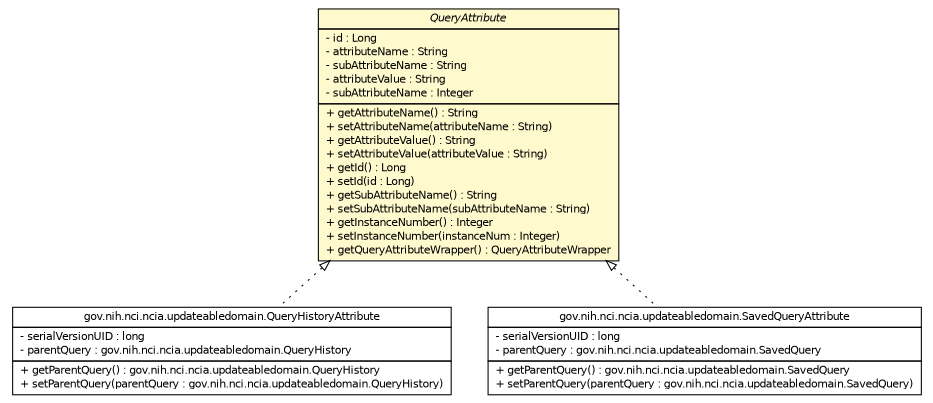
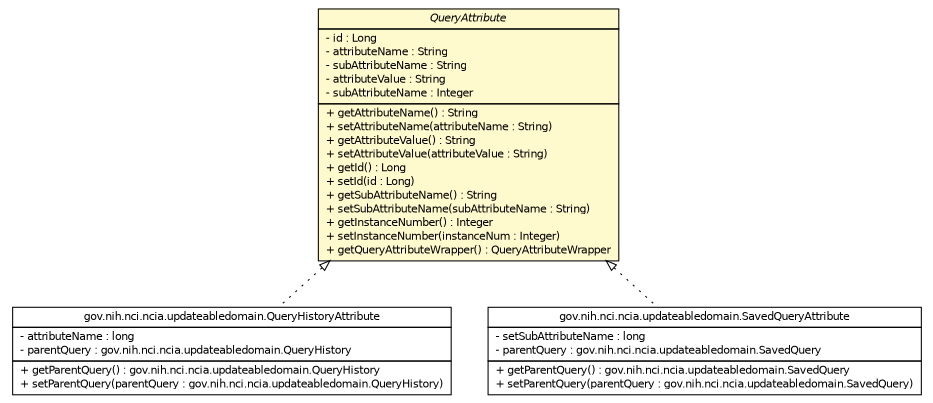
  digraph {
    node [fontcolor=black fontname=Helvetica fontsize=10.0 shape=plaintext]
    edge [arrowtail=empty dir=back fontname=Helvetica fontsize=10 headport=p labelfontname=Helvetica labelfontsize=10 style=dotted tailport=p]
    n1 [label=<<table border="0" cellborder="1" cellspacing="0" cellpadding="2" port="p" bgcolor="lemonChiffon" href="./QueryAttribute.html"> 		<tr><td><table border="0" cellspacing="0" cellpadding="1"> 			<tr><td><font face="Helvetica-Oblique"> QueryAttribute </font></td></tr> 		</table></td></tr> 		<tr><td><table border="0" cellspacing="0" cellpadding="1"> 			<tr><td align="left"> - id : Long </td></tr> 			<tr><td align="left"> - attributeName : String </td></tr> 			<tr><td align="left"> - subAttributeName : String </td></tr> 			<tr><td align="left"> - attributeValue : String </td></tr> 			<tr><td align="left"> - subAttributeName : Integer </td></tr> 		</table></td></tr> 		<tr><td><table border="0" cellspacing="0" cellpadding="1"> 			<tr><td align="left"> + getAttributeName() : String </td></tr> 			<tr><td align="left"> + setAttributeName(attributeName : String) </td></tr> 			<tr><td align="left"> + getAttributeValue() : String </td></tr> 			<tr><td align="left"> + setAttributeValue(attributeValue : String) </td></tr> 			<tr><td align="left"> + getId() : Long </td></tr> 			<tr><td align="left"> + setId(id : Long) </td></tr> 			<tr><td align="left"> + getSubAttributeName() : String </td></tr> 			<tr><td align="left"> + setSubAttributeName(subAttributeName : String) </td></tr> 			<tr><td align="left"> + getInstanceNumber() : Integer </td></tr> 			<tr><td align="left"> + setInstanceNumber(instanceNum : Integer) </td></tr> 			<tr><td align="left"> + getQueryAttributeWrapper() : QueryAttributeWrapper </td></tr> 		</table></td></tr> 		</table>>]
-   n2 [label=<<table border="0" cellborder="1" cellspacing="0" cellpadding="2" port="p" href="../updateabledomain/QueryHistoryAttribute.html"> 		<tr><td><table border="0" cellspacing="0" cellpadding="1"> 			<tr><td> gov.nih.nci.ncia.updateabledomain.QueryHistoryAttribute </td></tr> 		</table></td></tr> 		<tr><td><table border="0" cellspacing="0" cellpadding="1"> 			<tr><td align="left"> - serialVersionUID : long </td></tr> 			<tr><td align="left"> - parentQuery : gov.nih.nci.ncia.updateabledomain.QueryHistory </td></tr> 		</table></td></tr> 		<tr><td><table border="0" cellspacing="0" cellpadding="1"> 			<tr><td align="left"> + getParentQuery() : gov.nih.nci.ncia.updateabledomain.QueryHistory </td></tr> 			<tr><td align="left"> + setParentQuery(parentQuery : gov.nih.nci.ncia.updateabledomain.QueryHistory) </td></tr> 		</table></td></tr> 		</table>>]
-   n3 [label=<<table border="0" cellborder="1" cellspacing="0" cellpadding="2" port="p" href="../updateabledomain/SavedQueryAttribute.html"> 		<tr><td><table border="0" cellspacing="0" cellpadding="1"> 			<tr><td> gov.nih.nci.ncia.updateabledomain.SavedQueryAttribute </td></tr> 		</table></td></tr> 		<tr><td><table border="0" cellspacing="0" cellpadding="1"> 			<tr><td align="left"> - serialVersionUID : long </td></tr> 			<tr><td align="left"> - parentQuery : gov.nih.nci.ncia.updateabledomain.SavedQuery </td></tr> 		</table></td></tr> 		<tr><td><table border="0" cellspacing="0" cellpadding="1"> 			<tr><td align="left"> + getParentQuery() : gov.nih.nci.ncia.updateabledomain.SavedQuery </td></tr> 			<tr><td align="left"> + setParentQuery(parentQuery : gov.nih.nci.ncia.updateabledomain.SavedQuery) </td></tr> 		</table></td></tr> 		</table>>]
+   n2 [label=<<table border="0" cellborder="1" cellspacing="0" cellpadding="2" port="p" href="../updateabledomain/QueryHistoryAttribute.html"> 		<tr><td><table border="0" cellspacing="0" cellpadding="1"> 			<tr><td> gov.nih.nci.ncia.updateabledomain.QueryHistoryAttribute </td></tr> 		</table></td></tr> 		<tr><td><table border="0" cellspacing="0" cellpadding="1"> 			<tr><td align="left"> - attributeName : long </td></tr> 			<tr><td align="left"> - parentQuery : gov.nih.nci.ncia.updateabledomain.QueryHistory </td></tr> 		</table></td></tr> 		<tr><td><table border="0" cellspacing="0" cellpadding="1"> 			<tr><td align="left"> + getParentQuery() : gov.nih.nci.ncia.updateabledomain.QueryHistory </td></tr> 			<tr><td align="left"> + setParentQuery(parentQuery : gov.nih.nci.ncia.updateabledomain.QueryHistory) </td></tr> 		</table></td></tr> 		</table>>]
+   n3 [label=<<table border="0" cellborder="1" cellspacing="0" cellpadding="2" port="p" href="../updateabledomain/SavedQueryAttribute.html"> 		<tr><td><table border="0" cellspacing="0" cellpadding="1"> 			<tr><td> gov.nih.nci.ncia.updateabledomain.SavedQueryAttribute </td></tr> 		</table></td></tr> 		<tr><td><table border="0" cellspacing="0" cellpadding="1"> 			<tr><td align="left"> - setSubAttributeName : long </td></tr> 			<tr><td align="left"> - parentQuery : gov.nih.nci.ncia.updateabledomain.SavedQuery </td></tr> 		</table></td></tr> 		<tr><td><table border="0" cellspacing="0" cellpadding="1"> 			<tr><td align="left"> + getParentQuery() : gov.nih.nci.ncia.updateabledomain.SavedQuery </td></tr> 			<tr><td align="left"> + setParentQuery(parentQuery : gov.nih.nci.ncia.updateabledomain.SavedQuery) </td></tr> 		</table></td></tr> 		</table>>]
    n1 -> n2
    n1 -> n3
  }
